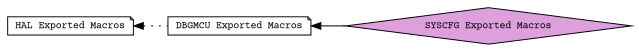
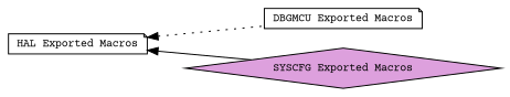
  digraph {
    fontname="Courier Prime"
    rankdir=LR
    node [color=black fillcolor=white fontname="Courier Prime" fontsize=10 shape=note style=filled]
    edge [dir=back fontname="Courier Prime" fontsize=10 labelfontname=Helvetica labelfontsize=10 shape=plaintext]
    n1 [height=0.2 label="DBGMCU Exported Macros" width=0.4]
    n2 [fontcolor=black height=0.2 label="HAL Exported Macros" width=0.4]
    n3 [fillcolor=plum height=0.2 label="SYSCFG Exported Macros" shape=diamond width=0.4]
    n2 -> n1 [style=dotted]
-   n1 -> n3 [style=solid]
+   n2 -> n3 [style=solid]
  }
